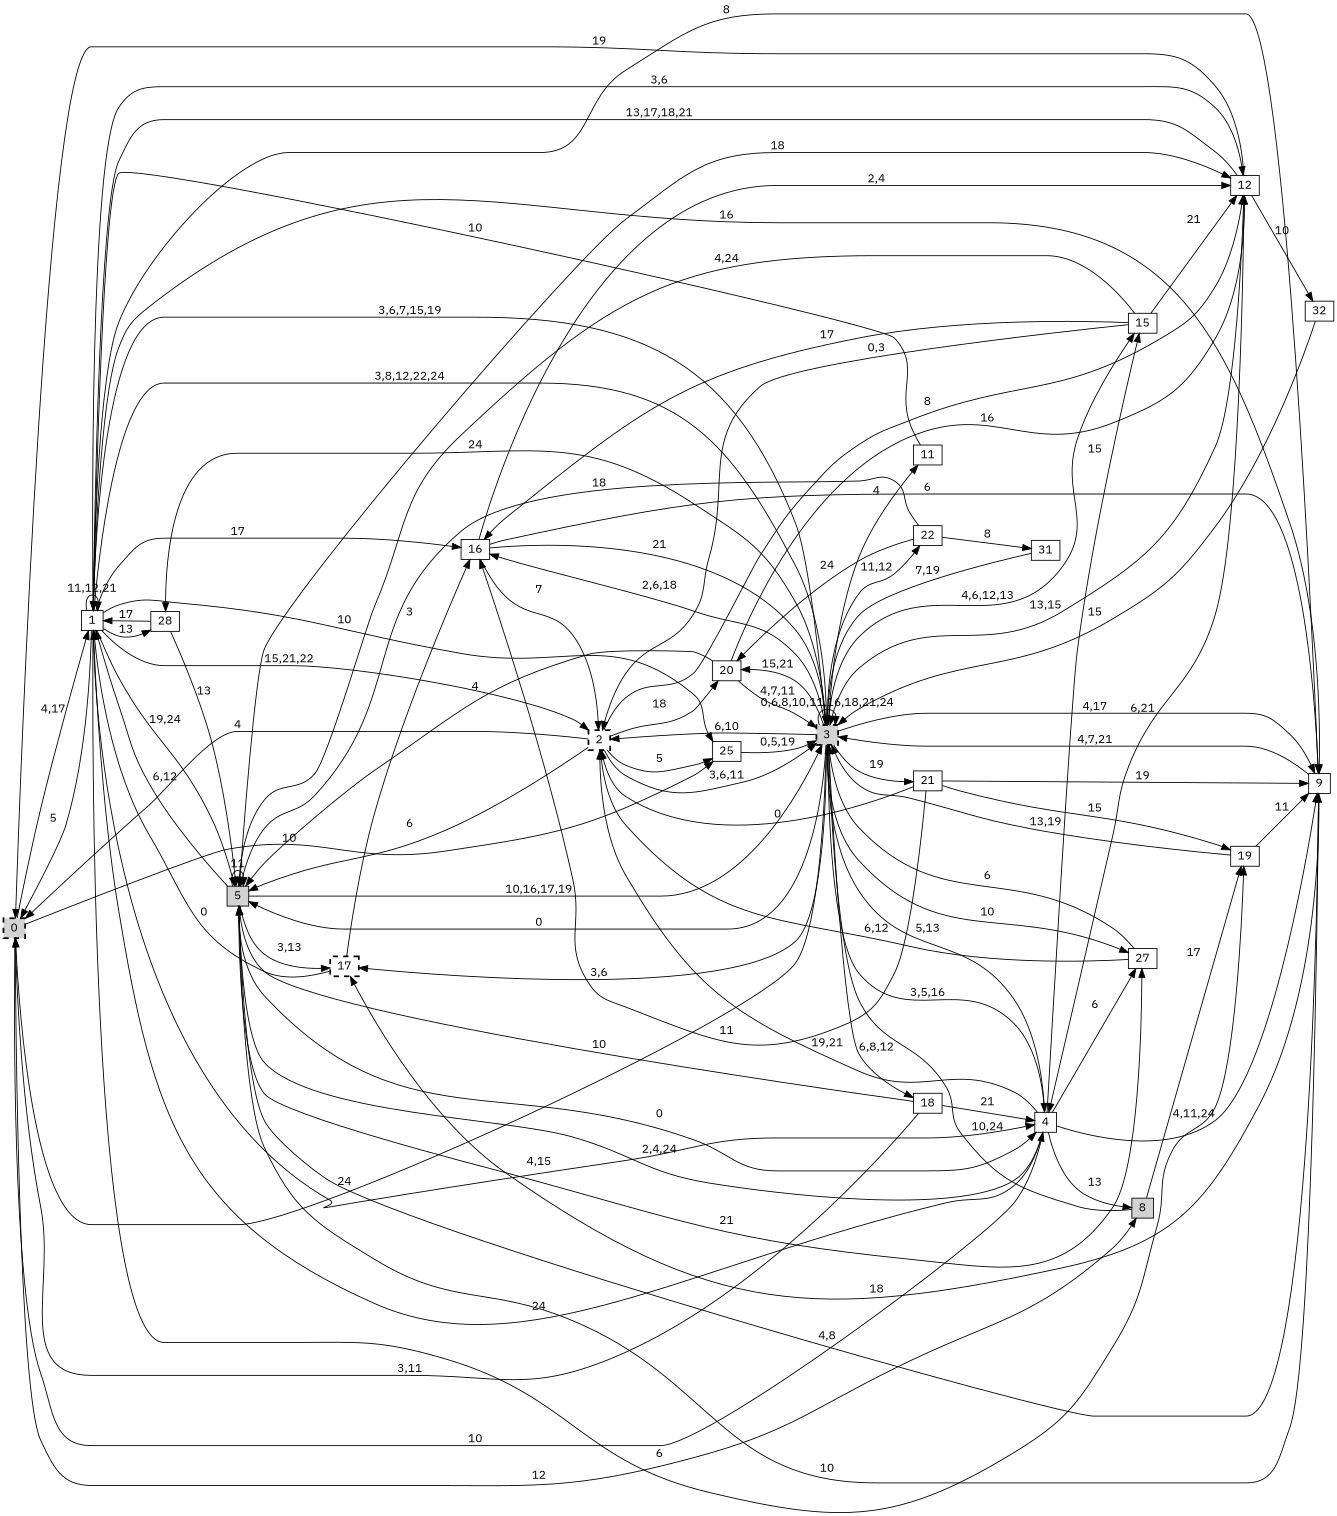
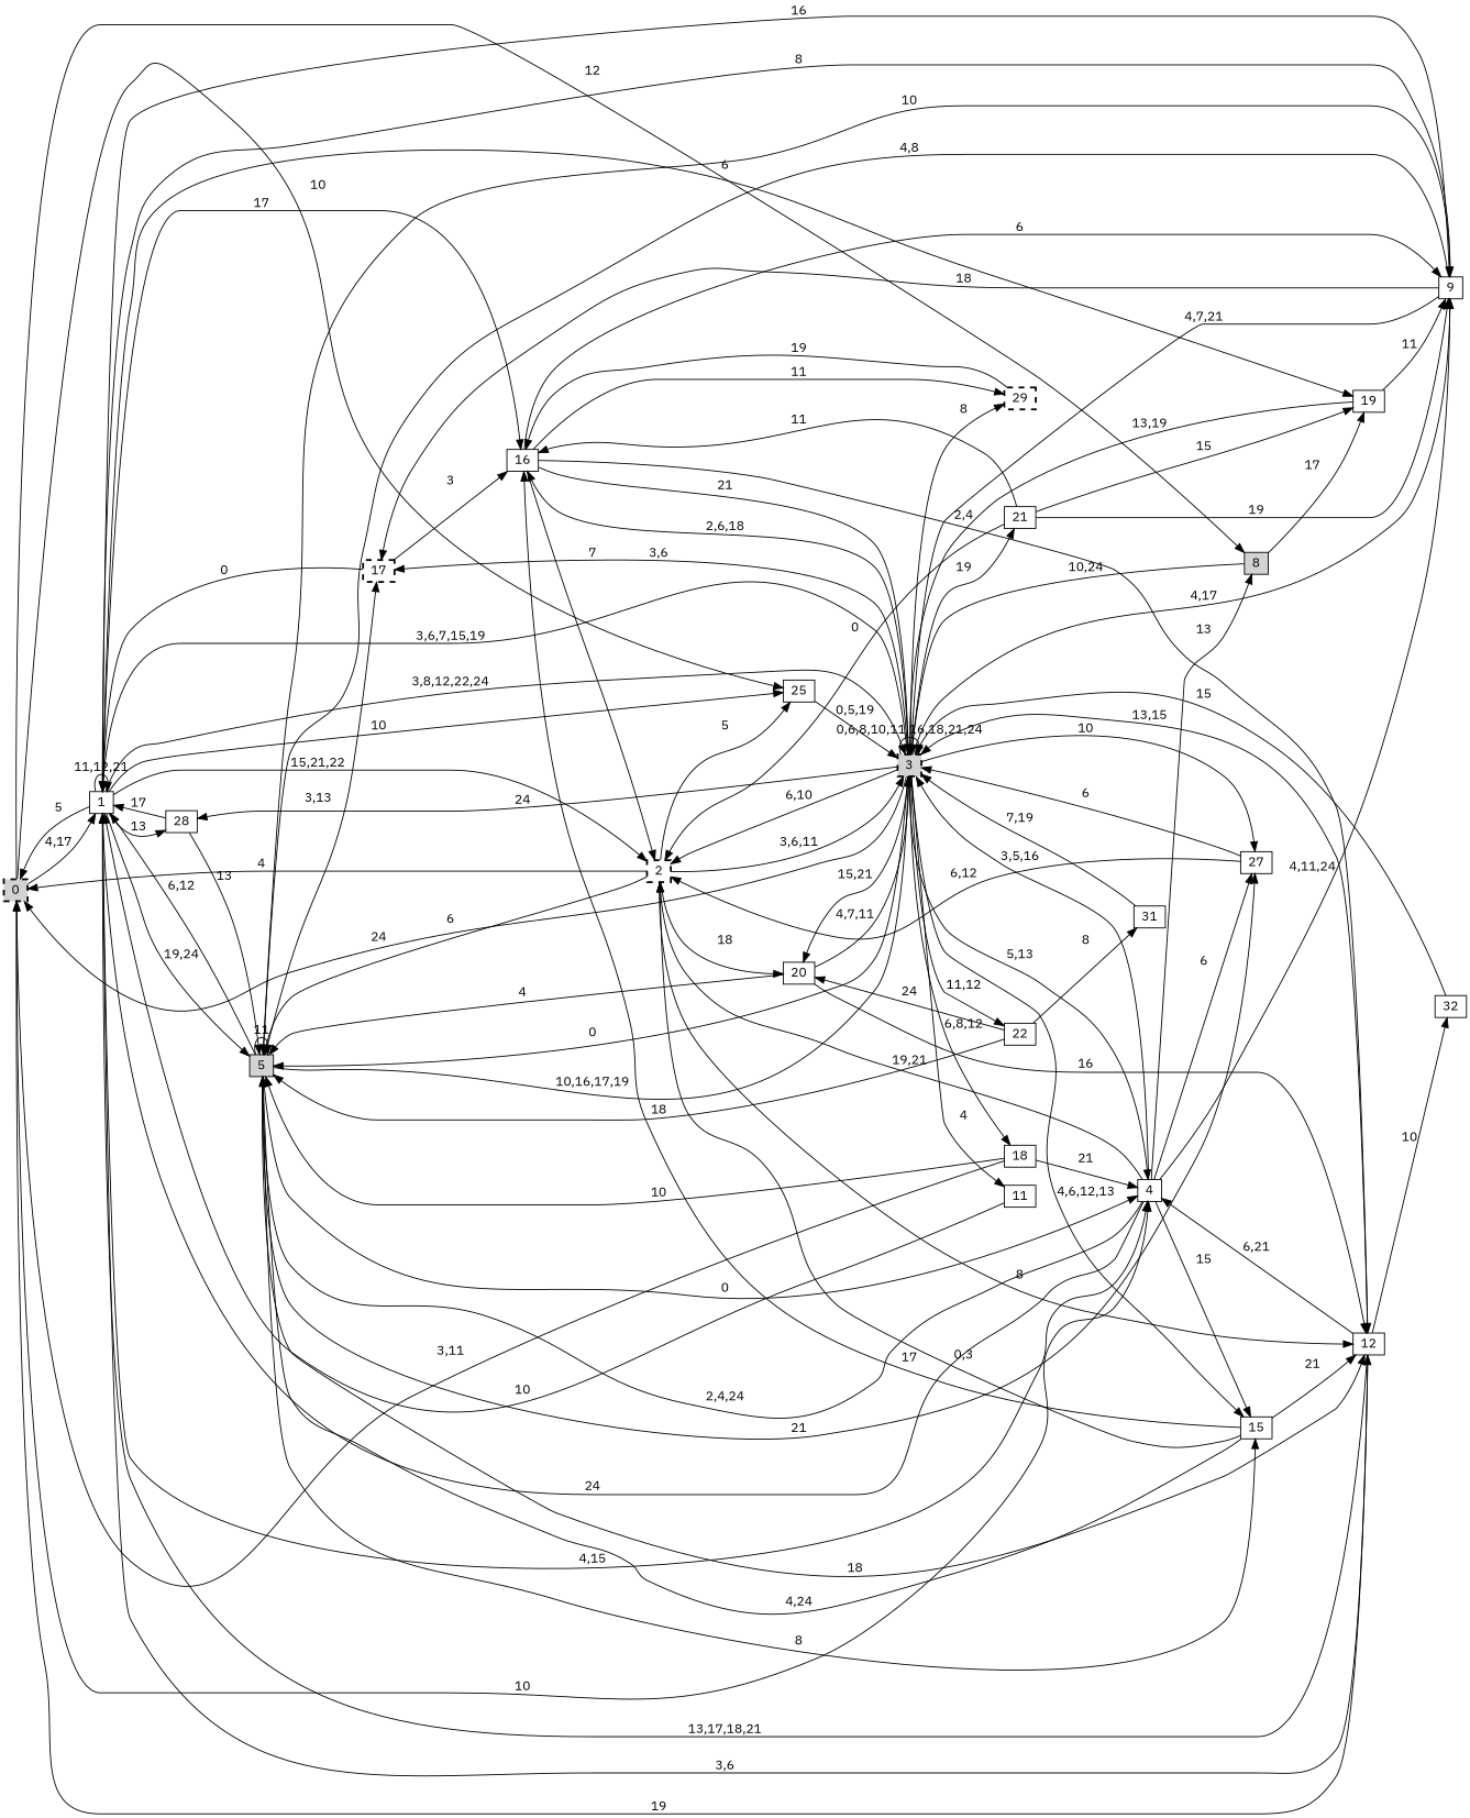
  digraph {
    fontname="IBM Plex Sans"
    rankdir=LR
    node [fontname="IBM Plex Sans" shape=box]
    edge [fontname="IBM Plex Sans"]
    n1 [height=0.1 label=0 style="filled,bold,dashed" width=0.1]
    n2 [height=0.1 label=1 width=0.1]
    n3 [height=0.1 label=4 width=0.1]
    n4 [height=0.1 label=8 style=filled width=0.1]
    n5 [height=0.1 label=25 width=0.1]
    n6 [height=0.1 label=2 style="bold,dashed" width=0.1]
    n7 [height=0.1 label=3 style="filled,bold,dashed" width=0.1]
    n8 [height=0.1 label=5 style=filled width=0.1]
    n9 [height=0.1 label=9 width=0.1]
    n10 [height=0.1 label=12 width=0.1]
    n11 [height=0.1 label=16 width=0.1]
    n12 [height=0.1 label=19 width=0.1]
    n13 [height=0.1 label=28 width=0.1]
    n14 [height=0.1 label=15 width=0.1]
    n15 [height=0.1 label=27 width=0.1]
    n16 [height=0.1 label=20 width=0.1]
    n17 [height=0.1 label=11 width=0.1]
    n18 [height=0.1 label=17 style="bold,dashed" width=0.1]
    n19 [height=0.1 label=18 width=0.1]
    n20 [height=0.1 label=21 width=0.1]
    n21 [height=0.1 label=22 width=0.1]
+   n22 [height=0.1 label=29 style="bold,dashed" width=0.1]
    n23 [height=0.1 label=32 width=0.1]
    n24 [height=0.1 label=31 width=0.1]
    n1 -> n2 [label="4,17"]
    n1 -> n3 [label=10]
    n1 -> n4 [label=12]
    n1 -> n5 [label=10]
    n2 -> n1 [label=5]
    n2 -> n2 [label="11,12,21"]
    n2 -> n3 [label="4,15"]
    n2 -> n5 [label=10]
    n2 -> n6 [label="15,21,22"]
    n2 -> n7 [label="3,8,12,22,24"]
    n2 -> n8 [label="19,24"]
    n2 -> n9 [label=16]
    n2 -> n10 [label="3,6"]
    n2 -> n11 [label=17]
    n2 -> n12 [label=6]
    n2 -> n13 [label=13]
    n3 -> n2 [label=24]
    n3 -> n4 [label=13]
    n3 -> n6 [label="19,21"]
    n3 -> n7 [label="3,5,16"]
    n3 -> n8 [label="2,4,24"]
    n3 -> n9 [label="4,11,24"]
    n3 -> n14 [label=15]
    n3 -> n15 [label=6]
    n4 -> n7 [label="10,24"]
    n4 -> n12 [label=17]
    n5 -> n7 [label="0,5,19"]
    n6 -> n1 [label=4]
    n6 -> n5 [label=5]
    n6 -> n7 [label="3,6,11"]
    n6 -> n8 [label=6]
    n6 -> n10 [label=8]
    n6 -> n16 [label=18]
    n7 -> n1 [label=24]
    n7 -> n2 [label="3,6,7,15,19"]
    n7 -> n3 [label="5,13"]
    n7 -> n6 [label="6,10"]
    n7 -> n7 [label="0,6,8,10,11,16,18,21,24"]
    n7 -> n8 [label=0]
    n7 -> n9 [label="4,17"]
    n7 -> n11 [label="2,6,18"]
    n7 -> n13 [label=24]
    n7 -> n14 [label="4,6,12,13"]
    n7 -> n15 [label=10]
    n7 -> n16 [label="15,21"]
    n7 -> n17 [label=4]
    n7 -> n18 [label="3,6"]
    n7 -> n19 [label="6,8,12"]
    n7 -> n20 [label=19]
    n7 -> n21 [label="11,12"]
+   n7 -> n22 [label=8]
    n8 -> n2 [label="6,12"]
    n8 -> n3 [label=0]
    n8 -> n7 [label="10,16,17,19"]
    n8 -> n8 [label=11]
    n8 -> n9 [label=10]
    n8 -> n10 [label=18]
+   n8 -> n14 [label=8]
    n8 -> n15 [label=21]
    n8 -> n18 [label="3,13"]
    n9 -> n2 [label=8]
    n9 -> n7 [label="4,7,21"]
    n9 -> n8 [label="4,8"]
    n9 -> n18 [label=18]
    n10 -> n1 [label=19]
    n10 -> n2 [label="13,17,18,21"]
    n10 -> n3 [label="6,21"]
    n10 -> n7 [label="13,15"]
    n10 -> n23 [label=10]
    n11 -> n6 [label=7]
    n11 -> n7 [label=21]
    n11 -> n9 [label=6]
    n11 -> n10 [label="2,4"]
+   n11 -> n22 [label=11]
    n12 -> n7 [label="13,19"]
    n12 -> n9 [label=11]
    n13 -> n2 [label=17]
    n13 -> n8 [label=13]
    n14 -> n6 [label="0,3"]
    n14 -> n8 [label="4,24"]
    n14 -> n10 [label=21]
    n14 -> n11 [label=17]
    n15 -> n6 [label="6,12"]
    n15 -> n7 [label=6]
    n16 -> n7 [label="4,7,11"]
    n16 -> n8 [label=4]
    n16 -> n10 [label=16]
    n17 -> n2 [label=10]
    n18 -> n2 [label=0]
    n18 -> n11 [label=3]
    n19 -> n1 [label="3,11"]
    n19 -> n3 [label=21]
    n19 -> n8 [label=10]
    n20 -> n6 [label=0]
    n20 -> n9 [label=19]
    n20 -> n11 [label=11]
    n20 -> n12 [label=15]
    n21 -> n8 [label=18]
    n21 -> n16 [label=24]
    n21 -> n24 [label=8]
+   n22 -> n11 [label=19]
    n23 -> n7 [label=15]
    n24 -> n7 [label="7,19"]
  }
